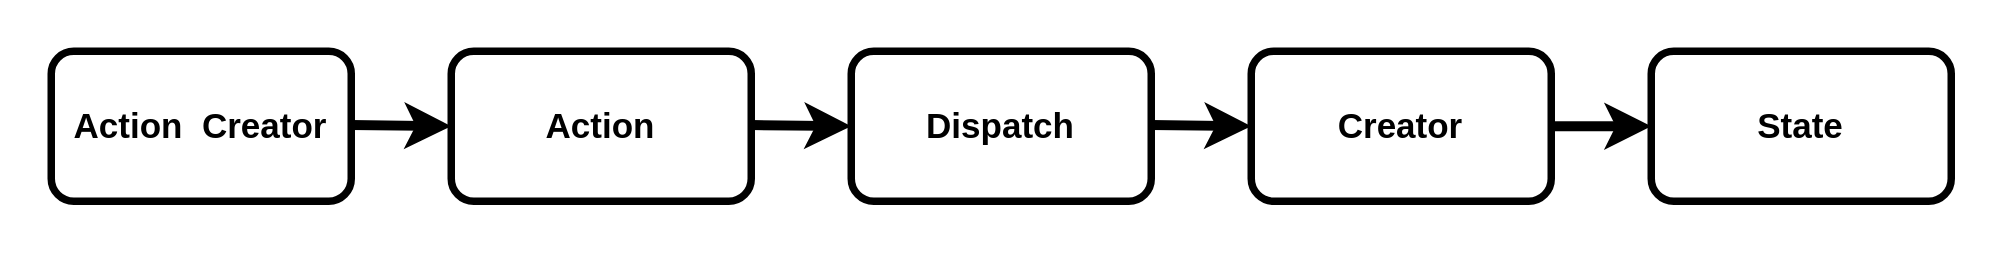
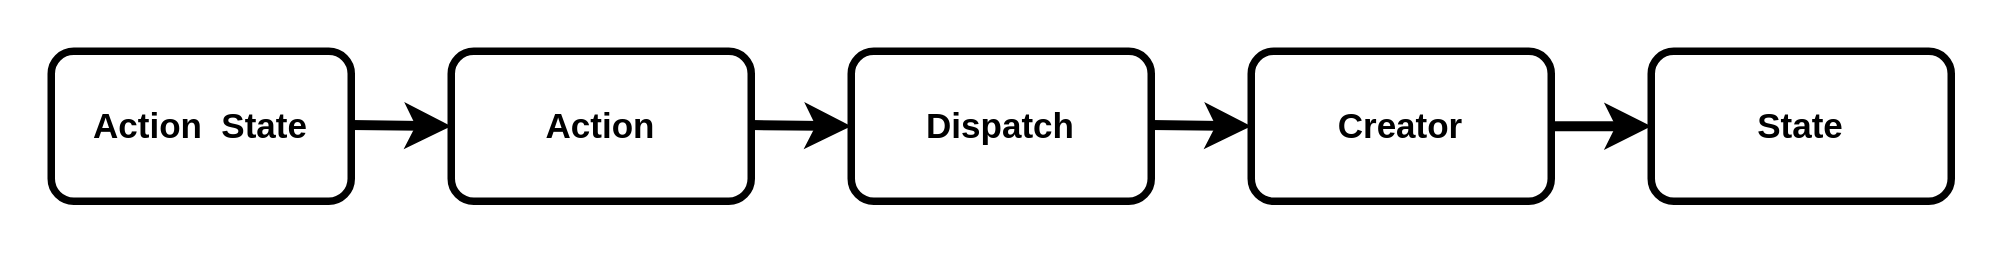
  <mxCell id="0" />
  <mxCell id="1" parent="0" />
- <mxCell id="2" value="Action &amp;nbsp;Creator" style="rounded=1;whiteSpace=wrap;html=1;strokeWidth=3;fillColor=none;fontStyle=1;fontSize=14;" vertex="1" parent="1"><mxGeometry x="20" y="20" width="120" height="60" as="geometry" /></mxCell>
+ <mxCell id="2" value="Action &amp;nbsp;State" style="rounded=1;whiteSpace=wrap;html=1;strokeWidth=3;fillColor=none;fontStyle=1;fontSize=14;" vertex="1" parent="1"><mxGeometry x="20" y="20" width="120" height="60" as="geometry" /></mxCell>
  <mxCell id="3" value="&lt;font style=&quot;font-size: 14px;&quot;&gt;&lt;b style=&quot;font-size: 14px;&quot;&gt;Action&lt;/b&gt;&lt;/font&gt;" style="rounded=1;whiteSpace=wrap;html=1;fontSize=14;strokeWidth=3;fillColor=none;" vertex="1" parent="1"><mxGeometry x="180" y="20" width="120" height="60" as="geometry" /></mxCell>
  <mxCell id="4" value="" style="endArrow=classic;html=1;fontSize=14;strokeWidth=4;" edge="1" parent="1"><mxGeometry width="50" height="50" relative="1" as="geometry"><mxPoint x="140" y="49.5" as="sourcePoint" /><mxPoint x="180" y="50" as="targetPoint" /></mxGeometry></mxCell>
  <mxCell id="5" value="" style="endArrow=classic;html=1;fontSize=14;strokeWidth=4;" edge="1" parent="1"><mxGeometry width="50" height="50" relative="1" as="geometry"><mxPoint x="300" y="49.5" as="sourcePoint" /><mxPoint x="340" y="50" as="targetPoint" /></mxGeometry></mxCell>
  <mxCell id="6" value="&lt;b&gt;Dispatch&lt;/b&gt;" style="rounded=1;whiteSpace=wrap;html=1;fontSize=14;strokeWidth=3;fillColor=none;" vertex="1" parent="1"><mxGeometry x="340" y="20" width="120" height="60" as="geometry" /></mxCell>
  <mxCell id="7" value="" style="endArrow=classic;html=1;fontSize=14;strokeWidth=4;" edge="1" parent="1"><mxGeometry width="50" height="50" relative="1" as="geometry"><mxPoint x="460" y="49.5" as="sourcePoint" /><mxPoint x="500" y="50" as="targetPoint" /></mxGeometry></mxCell>
  <mxCell id="8" style="edgeStyle=orthogonalEdgeStyle;rounded=0;orthogonalLoop=1;jettySize=auto;html=1;fontSize=14;strokeWidth=4;" edge="1" parent="1" source="9"><mxGeometry relative="1" as="geometry"><mxPoint x="660" y="50" as="targetPoint" /></mxGeometry></mxCell>
  <mxCell id="9" value="&lt;b&gt;Creator&lt;/b&gt;" style="rounded=1;whiteSpace=wrap;html=1;fontSize=14;strokeWidth=3;fillColor=none;" vertex="1" parent="1"><mxGeometry x="500" y="20" width="120" height="60" as="geometry" /></mxCell>
  <mxCell id="10" value="&lt;b&gt;State&lt;/b&gt;" style="rounded=1;whiteSpace=wrap;html=1;fontSize=14;strokeWidth=3;fillColor=none;" vertex="1" parent="1"><mxGeometry x="660" y="20" width="120" height="60" as="geometry" /></mxCell>
